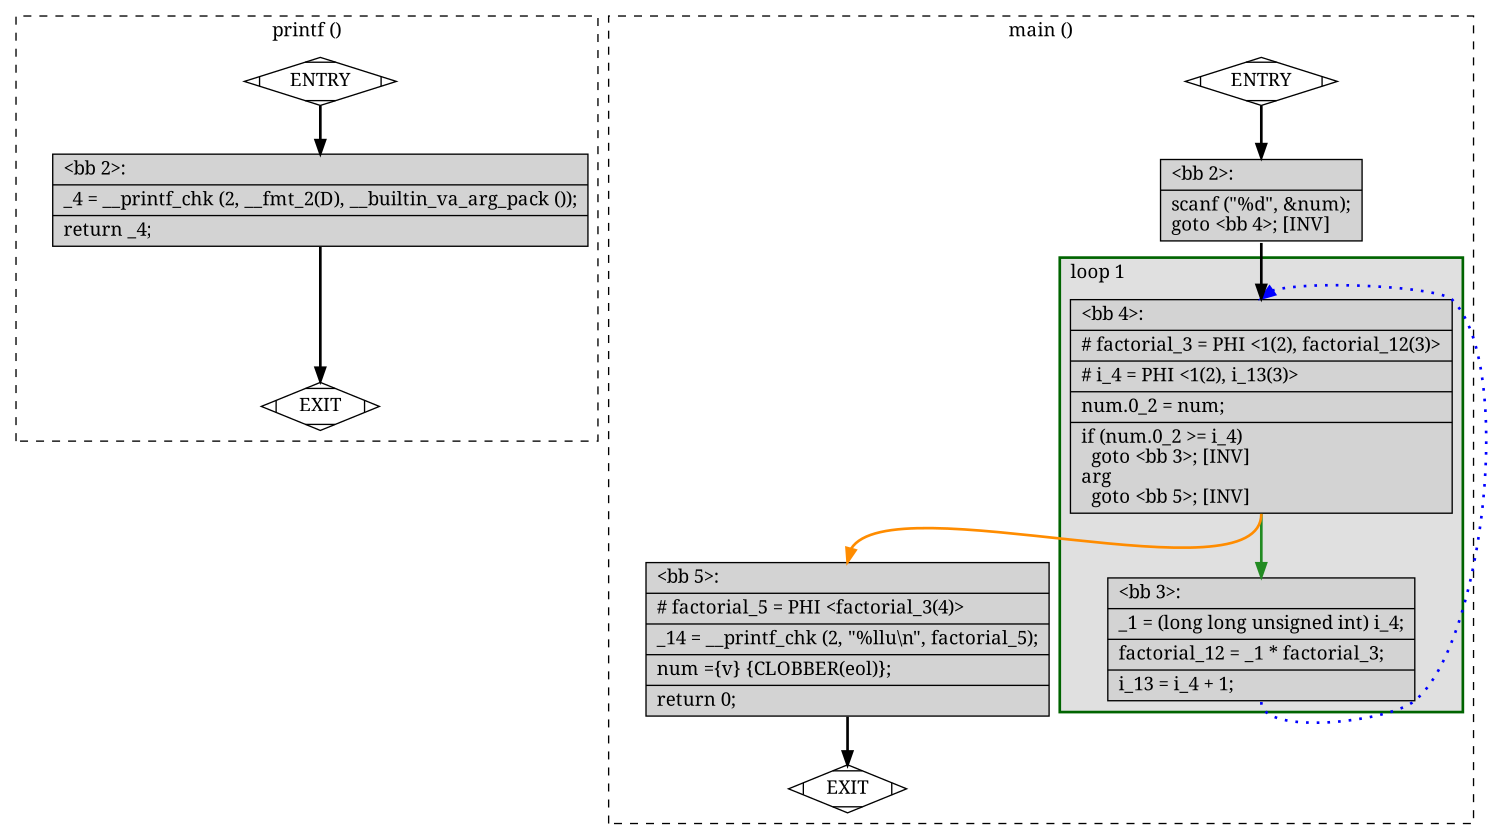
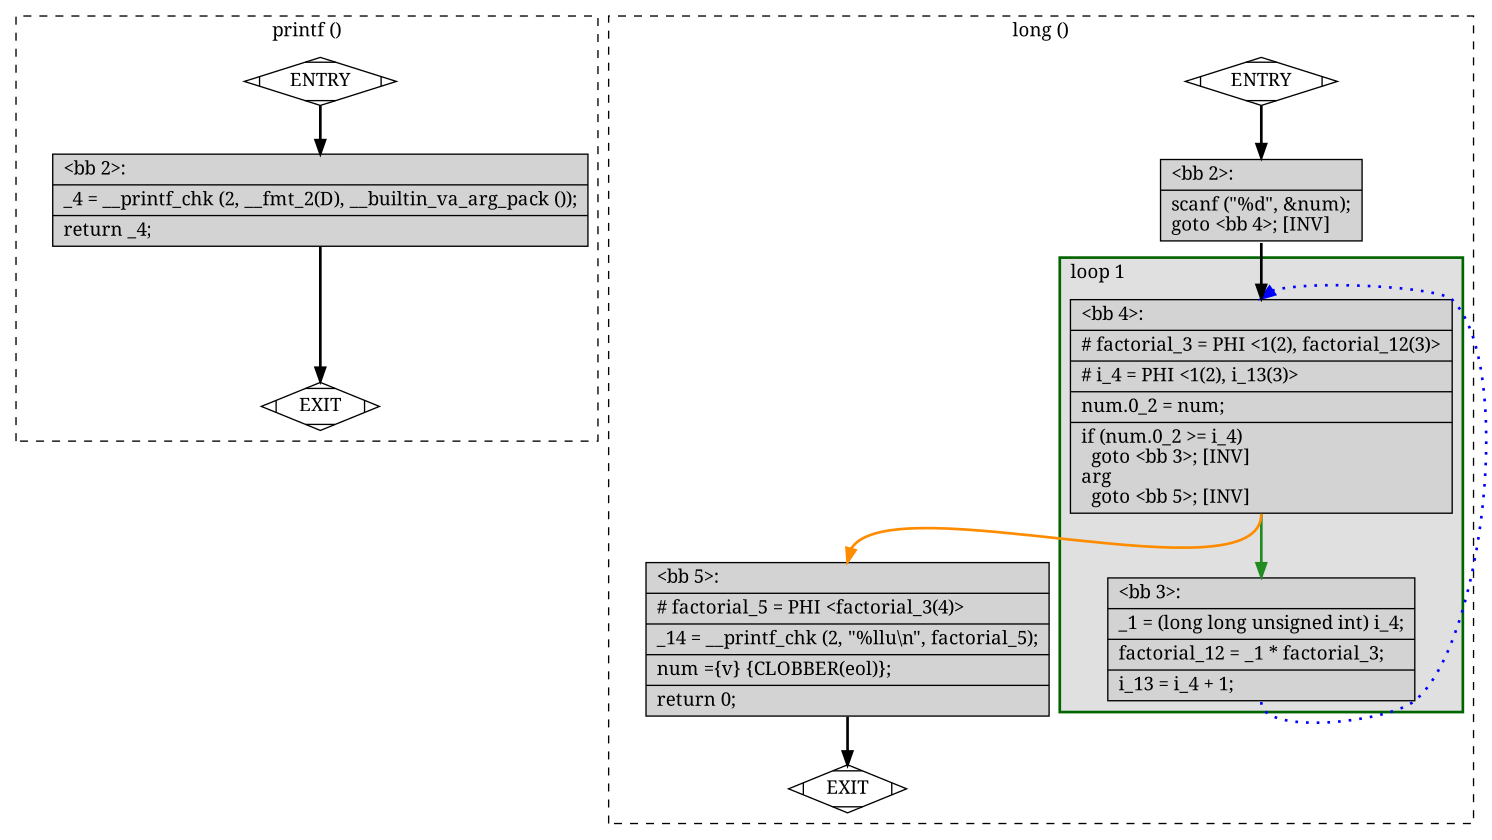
  digraph {
    fontname="Noto Serif"
    node [fillcolor=lightgrey fontname="Noto Serif" shape=record style=filled]
    edge [constraint=true fontname="Noto Serif" headport=n style="solid,bold" tailport=s color=black weight=10]
    n1 [fillcolor=white label=ENTRY shape=Mdiamond]
    n2 [fillcolor=white label=EXIT shape=Mdiamond]
    n3 [label="{\<bb\ 2\>:\l|_4\ =\ __printf_chk\ (2,\ __fmt_2(D),\ __builtin_va_arg_pack\ ());\l|return\ _4;\l}"]
    n4 [label="{\<bb\ 4\>:\l|#\ factorial_3\ =\ PHI\ \<1(2),\ factorial_12(3)\>\l|#\ i_4\ =\ PHI\ \<1(2),\ i_13(3)\>\l|num.0_2\ =\ num;\l|if\ (num.0_2\ \>=\ i_4)\l\ \ goto\ \<bb\ 3\>;\ [INV]\larg\l\ \ goto\ \<bb\ 5\>;\ [INV]\l}"]
    n5 [label="{\<bb\ 3\>:\l|_1\ =\ (long\ long\ unsigned\ int)\ i_4;\l|factorial_12\ =\ _1\ *\ factorial_3;\l|i_13\ =\ i_4\ +\ 1;\l}"]
    n6 [label="{\<bb\ 5\>:\l|#\ factorial_5\ =\ PHI\ \<factorial_3(4)\>\l|_14\ =\ __printf_chk\ (2,\ \"%llu\\n\",\ factorial_5);\l|num\ =\{v\}\ \{CLOBBER(eol)\};\l|return\ 0;\l}"]
    n7 [fillcolor=white label=ENTRY shape=Mdiamond]
    n8 [fillcolor=white label=EXIT shape=Mdiamond]
    n9 [label="{\<bb\ 2\>:\l|scanf\ (\"%d\",\ &num);\lgoto\ \<bb\ 4\>;\ [INV]\l}"]
    subgraph cluster_1 {
      color=black
      label="printf ()"
      style=dashed
      n1
      n2
      n3
    }
    subgraph cluster_2 {
      color=black
-     label="main ()"
+     label="long ()"
      style=dashed
      n6
      n7
      n8
      n9
      subgraph cluster_3 {
        color=darkgreen
        fillcolor=grey88
        label="loop 1"
        labeljust=l
        penwidth=2
        style=filled
        n4
        n5
      }
    }
    n1 -> n2 [style=invis color="" weight=""]
    n1 -> n3 [weight=100]
    n3 -> n2
    n4 -> n5 [color=forestgreen]
    n4 -> n6 [color=darkorange]
    n5 -> n4 [color=blue constraint=false style="dotted,bold"]
    n6 -> n8
    n7 -> n8 [style=invis color="" weight=""]
    n7 -> n9 [weight=100]
    n9 -> n4 [weight=100]
  }
